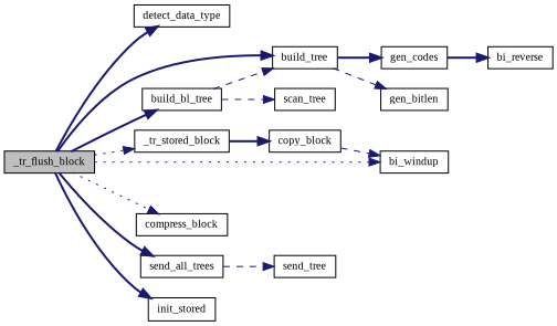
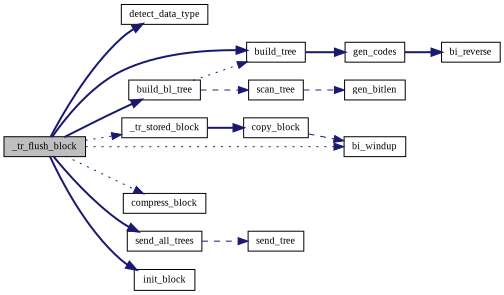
  digraph {
    fontname="Liberation Serif"
    rankdir=LR
    node [color=black fillcolor=white fontname="Liberation Serif" fontsize=10 shape=record style=filled]
    edge [color=midnightblue fontname="Liberation Serif" fontsize=10 labelfontname=Helvetica labelfontsize=10 style=bold]
    n1 [fillcolor=grey75 fontcolor=black height=0.2 label=_tr_flush_block width=0.4]
    n2 [height=0.2 label=detect_data_type width=0.4]
    n3 [height=0.2 label=build_tree width=0.4]
    n4 [height=0.2 label=build_bl_tree width=0.4]
    n5 [height=0.2 label=_tr_stored_block width=0.4]
    n6 [height=0.2 label=bi_windup width=0.4]
    n7 [height=0.2 label=compress_block width=0.4]
    n8 [height=0.2 label=send_all_trees width=0.4]
-   n9 [height=0.2 label=init_stored width=0.4]
+   n9 [height=0.2 label=init_block width=0.4]
    n10 [height=0.2 label=gen_bitlen width=0.4]
    n11 [height=0.2 label=gen_codes width=0.4]
    n12 [height=0.2 label=scan_tree width=0.4]
    n13 [height=0.2 label=copy_block width=0.4]
    n14 [height=0.2 label=send_tree width=0.4]
    n15 [height=0.2 label=bi_reverse width=0.4]
    n1 -> n2
    n1 -> n3
    n1 -> n4
    n1 -> n5 [style=dotted]
    n1 -> n6 [style=dotted]
    n1 -> n7 [style=dotted]
    n1 -> n8
    n1 -> n9
-   n3 -> n10 [style=dashed]
+   n12 -> n10 [style=dashed]
    n3 -> n11
-   n4 -> n3 [style=dashed]
+   n4 -> n3 [style=dotted]
    n4 -> n12 [style=dashed]
    n5 -> n13
    n8 -> n14 [style=dashed]
    n11 -> n15
    n13 -> n6 [style=dashed]
  }
